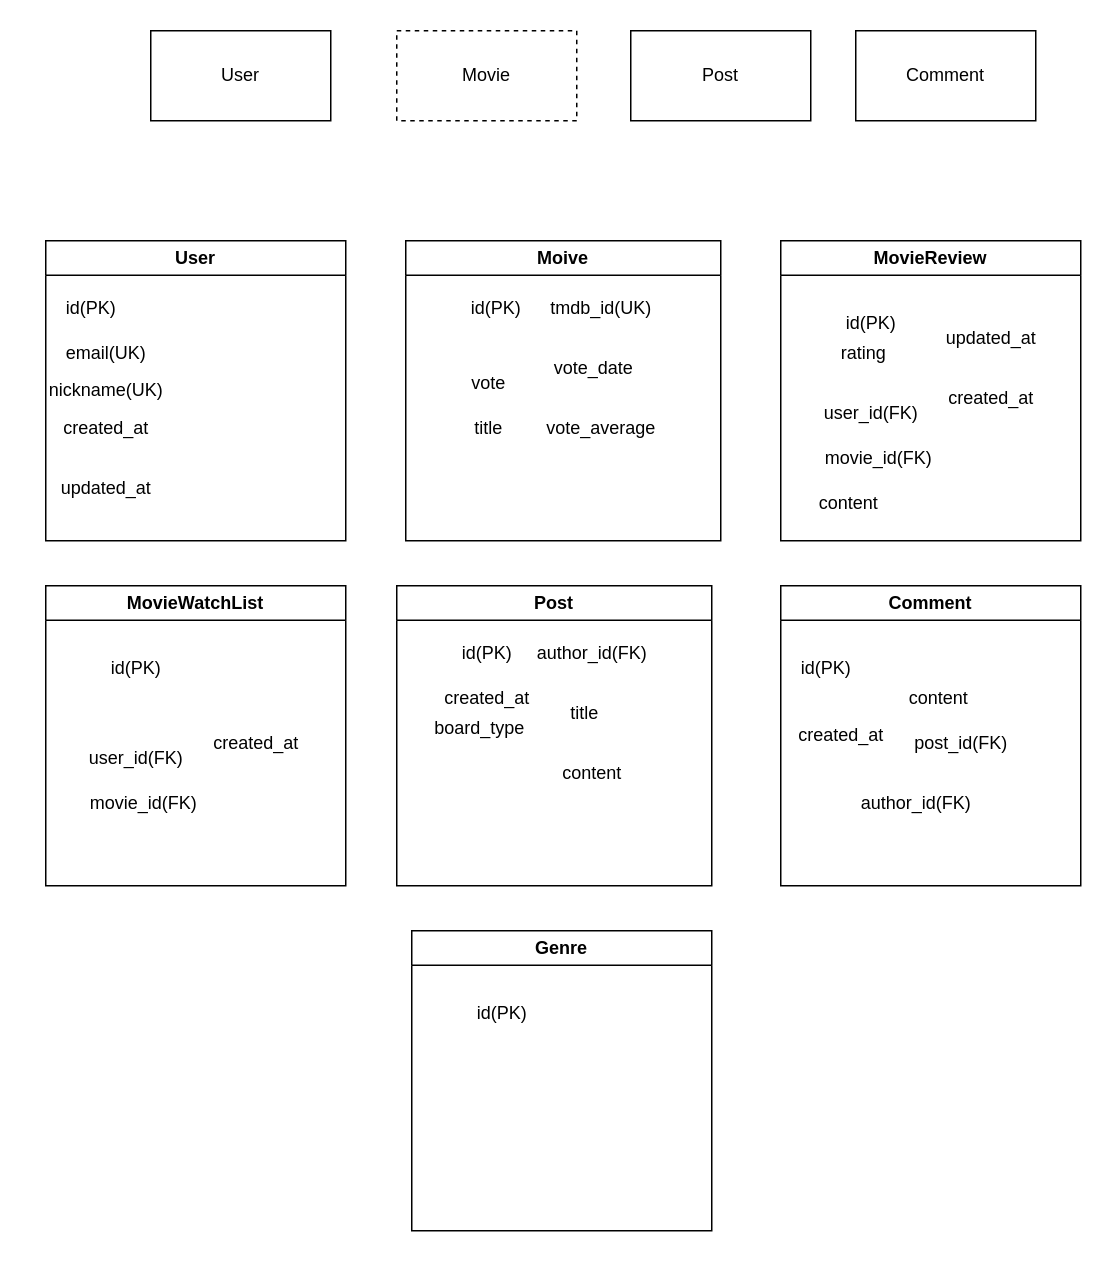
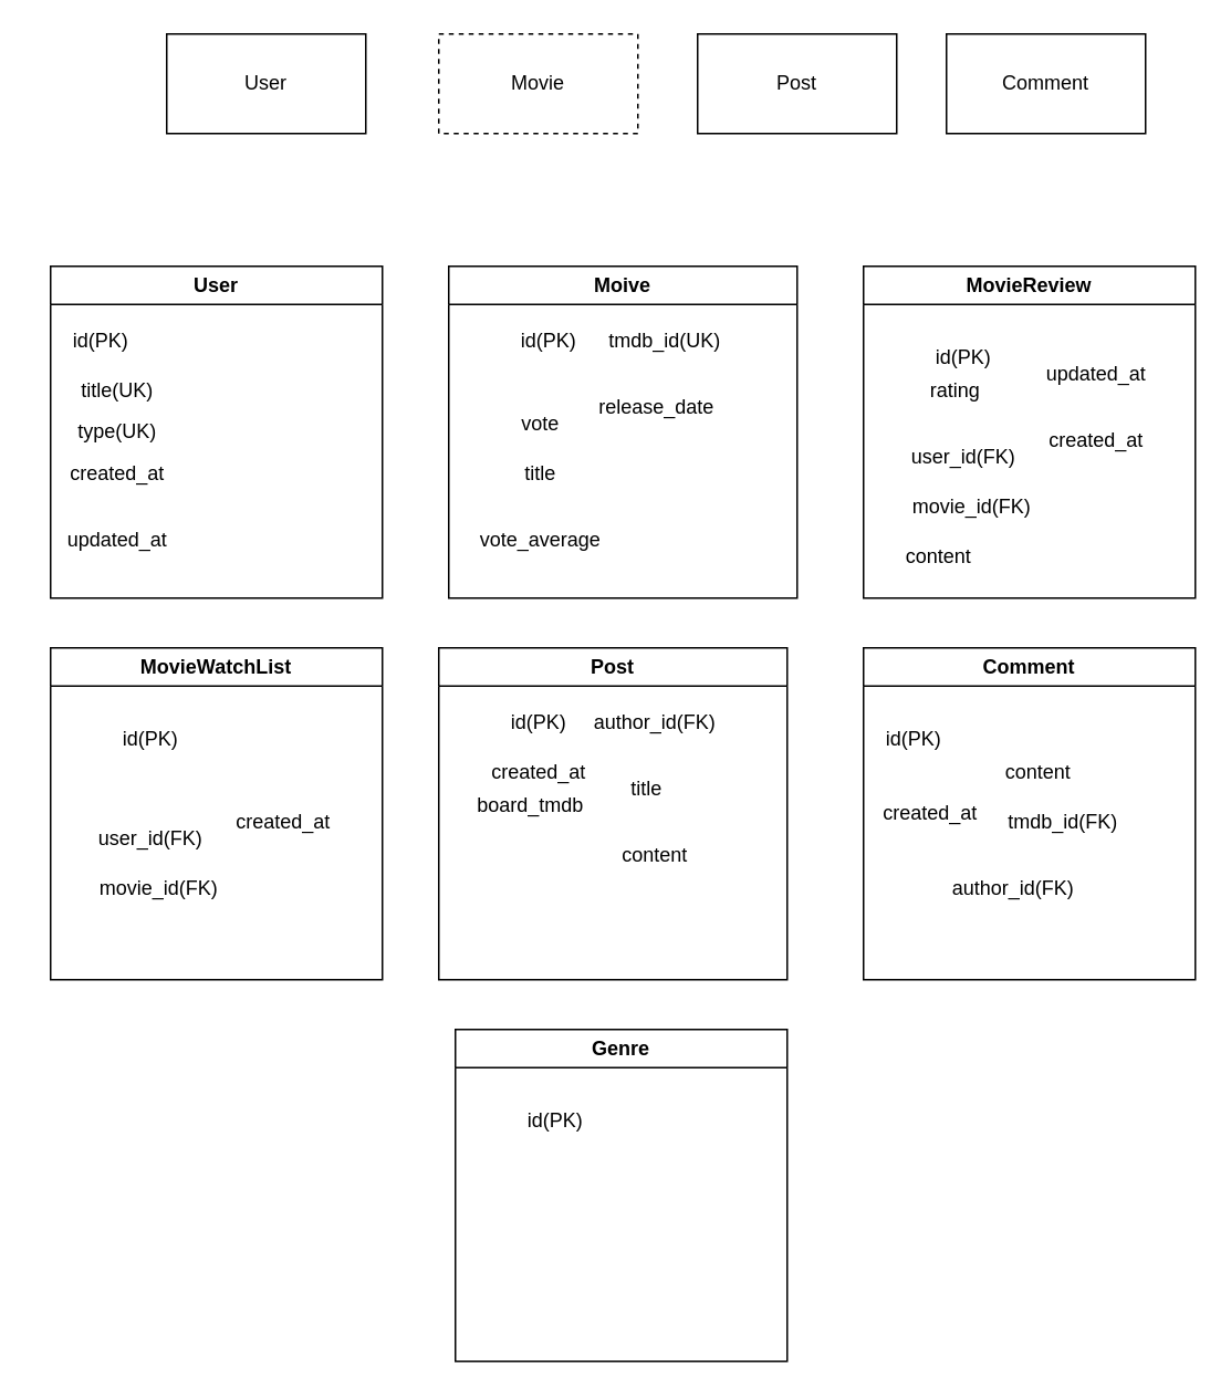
  <mxCell id="0" />
  <mxCell id="1" parent="0" />
  <mxCell id="2" value="User" style="rounded=0;whiteSpace=wrap;html=1;" vertex="1" parent="1"><mxGeometry x="100" y="20" width="120" height="60" as="geometry" /></mxCell>
  <mxCell id="3" value="Movie" style="rounded=0;whiteSpace=wrap;html=1;dashed=1;" vertex="1" parent="1"><mxGeometry x="264" y="20" width="120" height="60" as="geometry" /></mxCell>
  <mxCell id="4" value="Post" style="rounded=0;whiteSpace=wrap;html=1;" vertex="1" parent="1"><mxGeometry x="420" y="20" width="120" height="60" as="geometry" /></mxCell>
  <mxCell id="5" value="Comment" style="rounded=0;whiteSpace=wrap;html=1;" vertex="1" parent="1"><mxGeometry x="570" y="20" width="120" height="60" as="geometry" /></mxCell>
  <mxCell id="6" value="Moive" style="swimlane;whiteSpace=wrap;html=1;" vertex="1" parent="1"><mxGeometry x="270" y="160" width="210" height="200" as="geometry" /></mxCell>
  <mxCell id="7" value="id(PK)" style="text;html=1;align=center;verticalAlign=middle;resizable=0;points=[];autosize=1;strokeColor=none;fillColor=none;" vertex="1" parent="6"><mxGeometry x="30" y="30" width="60" height="30" as="geometry" /></mxCell>
  <mxCell id="8" value="title" style="text;html=1;align=center;verticalAlign=middle;resizable=0;points=[];autosize=1;strokeColor=none;fillColor=none;" vertex="1" parent="6"><mxGeometry x="35" y="110" width="40" height="30" as="geometry" /></mxCell>
  <mxCell id="9" value="vote" style="text;html=1;align=center;verticalAlign=middle;resizable=0;points=[];autosize=1;strokeColor=none;fillColor=none;" vertex="1" parent="6"><mxGeometry x="20" y="80" width="70" height="30" as="geometry" /></mxCell>
- <mxCell id="10" value="vote_date" style="text;html=1;align=center;verticalAlign=middle;resizable=0;points=[];autosize=1;strokeColor=none;fillColor=none;" vertex="1" parent="6"><mxGeometry x="80" y="70" width="90" height="30" as="geometry" /></mxCell>
- <mxCell id="11" value="vote_average" style="text;html=1;align=center;verticalAlign=middle;resizable=0;points=[];autosize=1;strokeColor=none;fillColor=none;" vertex="1" parent="6"><mxGeometry x="80" y="110" width="100" height="30" as="geometry" /></mxCell>
+ <mxCell id="10" value="release_date" style="text;html=1;align=center;verticalAlign=middle;resizable=0;points=[];autosize=1;strokeColor=none;fillColor=none;" vertex="1" parent="6"><mxGeometry x="80" y="70" width="90" height="30" as="geometry" /></mxCell>
+ <mxCell id="11" value="vote_average" style="text;html=1;align=center;verticalAlign=middle;resizable=0;points=[];autosize=1;strokeColor=none;fillColor=none;" vertex="1" parent="6"><mxGeometry x="5" y="150" width="100" height="30" as="geometry" /></mxCell>
  <mxCell id="12" value="tmdb_id(UK)" style="text;html=1;align=center;verticalAlign=middle;resizable=0;points=[];autosize=1;strokeColor=none;fillColor=none;" vertex="1" parent="6"><mxGeometry x="85" y="30" width="90" height="30" as="geometry" /></mxCell>
  <mxCell id="13" value="User" style="swimlane;whiteSpace=wrap;html=1;" vertex="1" parent="1"><mxGeometry x="30" y="160" width="200" height="200" as="geometry" /></mxCell>
  <mxCell id="14" value="id(PK)" style="text;html=1;align=center;verticalAlign=middle;resizable=0;points=[];autosize=1;strokeColor=none;fillColor=none;" vertex="1" parent="13"><mxGeometry y="30" width="60" height="30" as="geometry" /></mxCell>
- <mxCell id="15" value="email(UK)" style="text;html=1;align=center;verticalAlign=middle;resizable=0;points=[];autosize=1;strokeColor=none;fillColor=none;" vertex="1" parent="13"><mxGeometry y="60" width="80" height="30" as="geometry" /></mxCell>
- <mxCell id="16" value="nickname(UK)" style="text;html=1;align=center;verticalAlign=middle;resizable=0;points=[];autosize=1;strokeColor=none;fillColor=none;" vertex="1" parent="13"><mxGeometry x="-10" y="85" width="100" height="30" as="geometry" /></mxCell>
+ <mxCell id="15" value="title(UK)" style="text;html=1;align=center;verticalAlign=middle;resizable=0;points=[];autosize=1;strokeColor=none;fillColor=none;" vertex="1" parent="13"><mxGeometry y="60" width="80" height="30" as="geometry" /></mxCell>
+ <mxCell id="16" value="type(UK)" style="text;html=1;align=center;verticalAlign=middle;resizable=0;points=[];autosize=1;strokeColor=none;fillColor=none;" vertex="1" parent="13"><mxGeometry x="-10" y="85" width="100" height="30" as="geometry" /></mxCell>
  <mxCell id="17" value="created_at" style="text;html=1;align=center;verticalAlign=middle;resizable=0;points=[];autosize=1;strokeColor=none;fillColor=none;" vertex="1" parent="13"><mxGeometry y="110" width="80" height="30" as="geometry" /></mxCell>
  <mxCell id="18" value="updated_at" style="text;html=1;align=center;verticalAlign=middle;resizable=0;points=[];autosize=1;strokeColor=none;fillColor=none;" vertex="1" parent="13"><mxGeometry y="150" width="80" height="30" as="geometry" /></mxCell>
  <mxCell id="19" value="MovieReview" style="swimlane;whiteSpace=wrap;html=1;startSize=23;" vertex="1" parent="1"><mxGeometry x="520" y="160" width="200" height="200" as="geometry" /></mxCell>
  <mxCell id="20" value="id(PK)" style="text;html=1;align=center;verticalAlign=middle;resizable=0;points=[];autosize=1;strokeColor=none;fillColor=none;" vertex="1" parent="19"><mxGeometry x="30" y="40" width="60" height="30" as="geometry" /></mxCell>
  <mxCell id="21" value="user_id(FK)" style="text;html=1;align=center;verticalAlign=middle;resizable=0;points=[];autosize=1;strokeColor=none;fillColor=none;" vertex="1" parent="19"><mxGeometry x="15" y="100" width="90" height="30" as="geometry" /></mxCell>
  <mxCell id="22" value="movie_id(FK)" style="text;html=1;align=center;verticalAlign=middle;resizable=0;points=[];autosize=1;strokeColor=none;fillColor=none;" vertex="1" parent="19"><mxGeometry x="20" y="130" width="90" height="30" as="geometry" /></mxCell>
  <mxCell id="23" value="content" style="text;html=1;align=center;verticalAlign=middle;resizable=0;points=[];autosize=1;strokeColor=none;fillColor=none;" vertex="1" parent="19"><mxGeometry x="15" y="160" width="60" height="30" as="geometry" /></mxCell>
  <mxCell id="24" value="rating" style="text;html=1;align=center;verticalAlign=middle;resizable=0;points=[];autosize=1;strokeColor=none;fillColor=none;" vertex="1" parent="19"><mxGeometry x="30" y="60" width="50" height="30" as="geometry" /></mxCell>
  <mxCell id="25" value="updated_at" style="text;html=1;align=center;verticalAlign=middle;resizable=0;points=[];autosize=1;strokeColor=none;fillColor=none;" vertex="1" parent="19"><mxGeometry x="100" y="50" width="80" height="30" as="geometry" /></mxCell>
  <mxCell id="26" value="created_at" style="text;html=1;align=center;verticalAlign=middle;resizable=0;points=[];autosize=1;strokeColor=none;fillColor=none;" vertex="1" parent="19"><mxGeometry x="100" y="90" width="80" height="30" as="geometry" /></mxCell>
  <mxCell id="27" value="Comment" style="swimlane;whiteSpace=wrap;html=1;" vertex="1" parent="1"><mxGeometry x="520" y="390" width="200" height="200" as="geometry" /></mxCell>
  <mxCell id="28" value="id(PK)" style="text;html=1;align=center;verticalAlign=middle;resizable=0;points=[];autosize=1;strokeColor=none;fillColor=none;" vertex="1" parent="27"><mxGeometry y="40" width="60" height="30" as="geometry" /></mxCell>
- <mxCell id="29" value="post_id(FK)" style="text;html=1;align=center;verticalAlign=middle;resizable=0;points=[];autosize=1;strokeColor=none;fillColor=none;" vertex="1" parent="27"><mxGeometry x="75" y="90" width="90" height="30" as="geometry" /></mxCell>
+ <mxCell id="29" value="tmdb_id(FK)" style="text;html=1;align=center;verticalAlign=middle;resizable=0;points=[];autosize=1;strokeColor=none;fillColor=none;" vertex="1" parent="27"><mxGeometry x="75" y="90" width="90" height="30" as="geometry" /></mxCell>
  <mxCell id="30" value="author_id(FK)" style="text;html=1;align=center;verticalAlign=middle;resizable=0;points=[];autosize=1;strokeColor=none;fillColor=none;" vertex="1" parent="27"><mxGeometry x="40" y="130" width="100" height="30" as="geometry" /></mxCell>
  <mxCell id="31" value="content" style="text;html=1;align=center;verticalAlign=middle;resizable=0;points=[];autosize=1;strokeColor=none;fillColor=none;" vertex="1" parent="27"><mxGeometry x="75" y="60" width="60" height="30" as="geometry" /></mxCell>
  <mxCell id="32" value="created_at" style="text;html=1;align=center;verticalAlign=middle;resizable=0;points=[];autosize=1;strokeColor=none;fillColor=none;" vertex="1" parent="27"><mxGeometry y="85" width="80" height="30" as="geometry" /></mxCell>
  <mxCell id="33" value="Post" style="swimlane;whiteSpace=wrap;html=1;" vertex="1" parent="1"><mxGeometry x="264" y="390" width="210" height="200" as="geometry" /></mxCell>
  <mxCell id="34" value="id(PK)" style="text;html=1;align=center;verticalAlign=middle;resizable=0;points=[];autosize=1;strokeColor=none;fillColor=none;" vertex="1" parent="33"><mxGeometry x="30" y="30" width="60" height="30" as="geometry" /></mxCell>
- <mxCell id="35" value="board_type" style="text;html=1;align=center;verticalAlign=middle;resizable=0;points=[];autosize=1;strokeColor=none;fillColor=none;" vertex="1" parent="33"><mxGeometry x="15" y="80" width="80" height="30" as="geometry" /></mxCell>
+ <mxCell id="35" value="board_tmdb" style="text;html=1;align=center;verticalAlign=middle;resizable=0;points=[];autosize=1;strokeColor=none;fillColor=none;" vertex="1" parent="33"><mxGeometry x="15" y="80" width="80" height="30" as="geometry" /></mxCell>
  <mxCell id="36" value="title" style="text;html=1;align=center;verticalAlign=middle;resizable=0;points=[];autosize=1;strokeColor=none;fillColor=none;" vertex="1" parent="33"><mxGeometry x="105" y="70" width="40" height="30" as="geometry" /></mxCell>
  <mxCell id="37" value="content" style="text;html=1;align=center;verticalAlign=middle;resizable=0;points=[];autosize=1;strokeColor=none;fillColor=none;" vertex="1" parent="33"><mxGeometry x="100" y="110" width="60" height="30" as="geometry" /></mxCell>
  <mxCell id="38" value="author_id(FK)" style="text;html=1;align=center;verticalAlign=middle;resizable=0;points=[];autosize=1;strokeColor=none;fillColor=none;" vertex="1" parent="33"><mxGeometry x="80" y="30" width="100" height="30" as="geometry" /></mxCell>
  <mxCell id="39" value="created_at" style="text;html=1;align=center;verticalAlign=middle;resizable=0;points=[];autosize=1;strokeColor=none;fillColor=none;" vertex="1" parent="33"><mxGeometry x="20" y="60" width="80" height="30" as="geometry" /></mxCell>
  <mxCell id="40" value="MovieWatchList" style="swimlane;whiteSpace=wrap;html=1;startSize=23;" vertex="1" parent="1"><mxGeometry x="30" y="390" width="200" height="200" as="geometry" /></mxCell>
  <mxCell id="41" value="id(PK)" style="text;html=1;align=center;verticalAlign=middle;resizable=0;points=[];autosize=1;strokeColor=none;fillColor=none;" vertex="1" parent="40"><mxGeometry x="30" y="40" width="60" height="30" as="geometry" /></mxCell>
  <mxCell id="42" value="user_id(FK)" style="text;html=1;align=center;verticalAlign=middle;resizable=0;points=[];autosize=1;strokeColor=none;fillColor=none;" vertex="1" parent="40"><mxGeometry x="15" y="100" width="90" height="30" as="geometry" /></mxCell>
  <mxCell id="43" value="movie_id(FK)" style="text;html=1;align=center;verticalAlign=middle;resizable=0;points=[];autosize=1;strokeColor=none;fillColor=none;" vertex="1" parent="40"><mxGeometry x="20" y="130" width="90" height="30" as="geometry" /></mxCell>
  <mxCell id="44" value="created_at" style="text;html=1;align=center;verticalAlign=middle;resizable=0;points=[];autosize=1;strokeColor=none;fillColor=none;" vertex="1" parent="40"><mxGeometry x="100" y="90" width="80" height="30" as="geometry" /></mxCell>
  <mxCell id="45" value="Genre" style="swimlane;whiteSpace=wrap;html=1;startSize=23;" vertex="1" parent="1"><mxGeometry x="274" y="620" width="200" height="200" as="geometry" /></mxCell>
  <mxCell id="46" value="id(PK)" style="text;html=1;align=center;verticalAlign=middle;resizable=0;points=[];autosize=1;strokeColor=none;fillColor=none;" vertex="1" parent="45"><mxGeometry x="30" y="40" width="60" height="30" as="geometry" /></mxCell>
